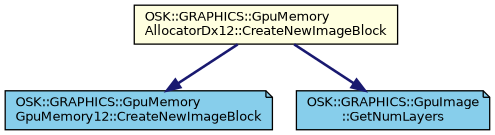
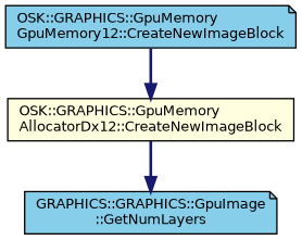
  digraph {
    rankdir=TB
    node [color=black fillcolor=skyblue fontname=Helvetica fontsize=10 shape=note style=filled]
    edge [color=midnightblue fontname=Helvetica fontsize=10 labelfontname=Helvetica labelfontsize=10 style=bold]
    n1 [fillcolor=lightyellow fontcolor=black height=0.2 label="OSK::GRAPHICS::GpuMemory\lAllocatorDx12::CreateNewImageBlock" shape=box width=0.4]
    n2 [height=0.2 label="OSK::GRAPHICS::GpuMemory\lGpuMemory12::CreateNewImageBlock" width=0.4]
-   n3 [height=0.2 label="OSK::GRAPHICS::GpuImage\l::GetNumLayers" width=0.4]
-   n1 -> n2
+   n3 [height=0.2 label="GRAPHICS::GRAPHICS::GpuImage\l::GetNumLayers" width=0.4]
+   n2 -> n1
    n1 -> n3
  }
